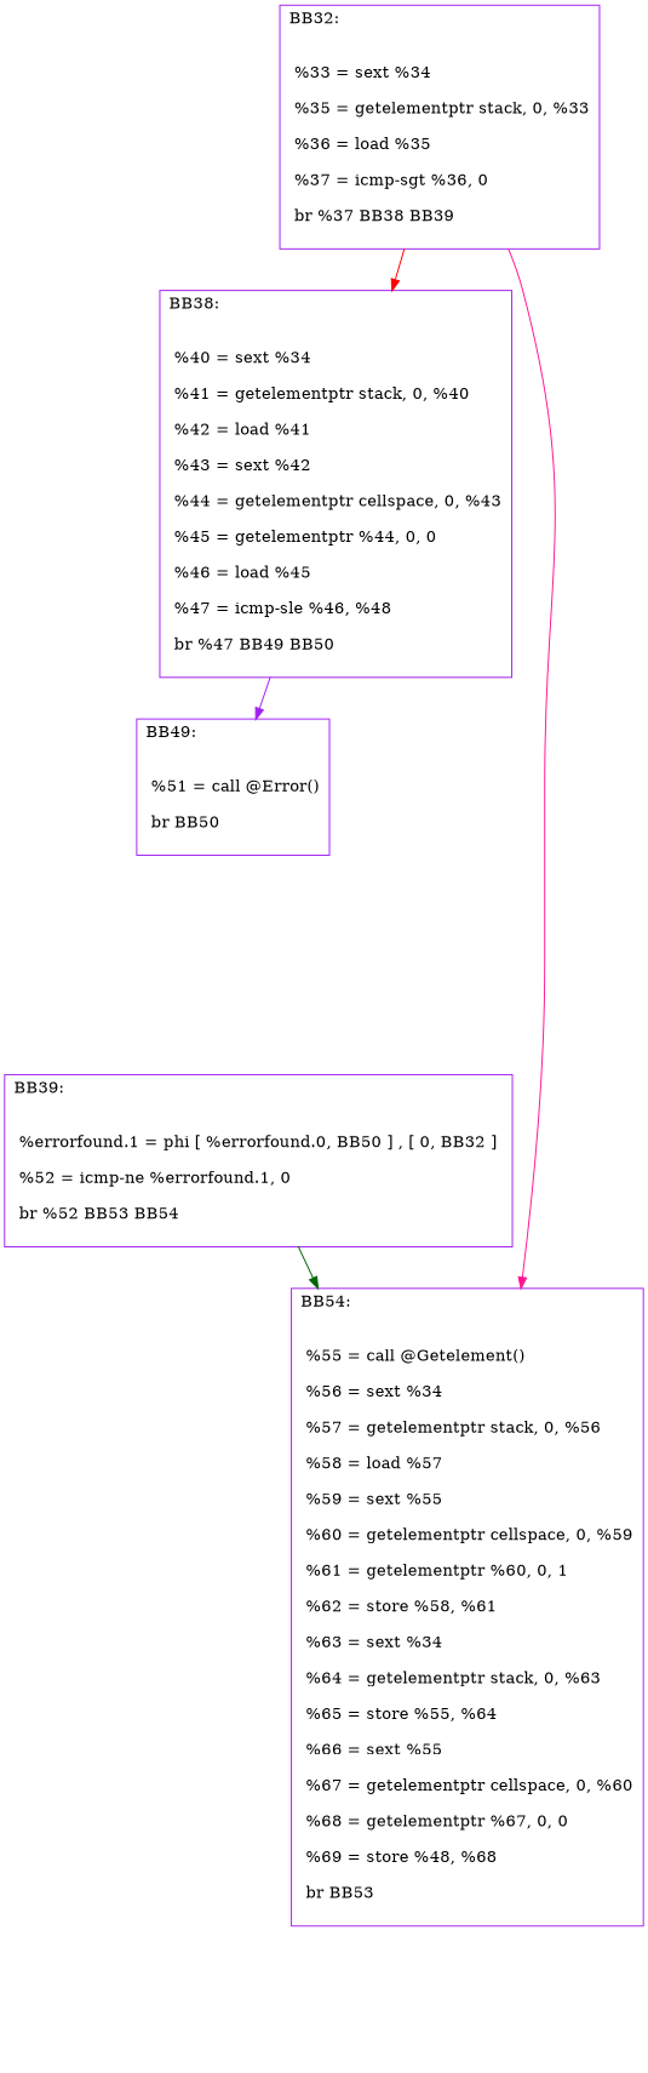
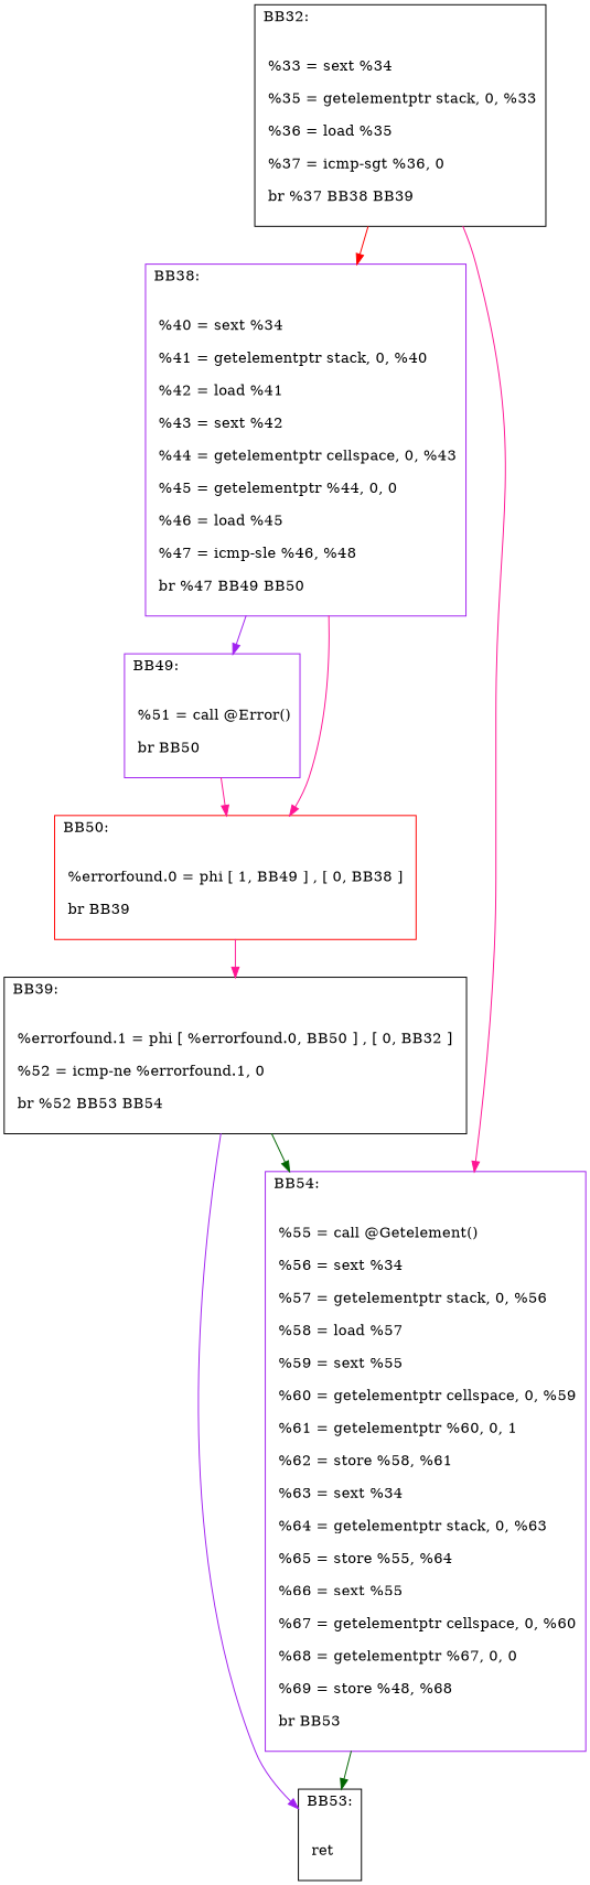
  digraph {
    node [color=purple shape=record]
    edge [color=deeppink]
-   n1 [label="{BB32:\l\l\n             %33 = sext %34\l\n             %35 = getelementptr stack, 0, %33\l\n             %36 = load %35\l\n             %37 = icmp-sgt %36, 0\l\n             br %37 BB38 BB39\l\n             }"]
+   n1 [color=black label="{BB32:\l\l\n             %33 = sext %34\l\n             %35 = getelementptr stack, 0, %33\l\n             %36 = load %35\l\n             %37 = icmp-sgt %36, 0\l\n             br %37 BB38 BB39\l\n             }"]
    n2 [label="{BB38:\l\l\n             %40 = sext %34\l\n             %41 = getelementptr stack, 0, %40\l\n             %42 = load %41\l\n             %43 = sext %42\l\n             %44 = getelementptr cellspace, 0, %43\l\n             %45 = getelementptr %44, 0, 0\l\n             %46 = load %45\l\n             %47 = icmp-sle %46, %48\l\n             br %47 BB49 BB50\l\n             }"]
    n3 [label="{BB54:\l\l\n             %55 = call @Getelement()\l\n             %56 = sext %34\l\n             %57 = getelementptr stack, 0, %56\l\n             %58 = load %57\l\n             %59 = sext %55\l\n             %60 = getelementptr cellspace, 0, %59\l\n             %61 = getelementptr %60, 0, 1\l\n             %62 = store %58, %61\l\n             %63 = sext %34\l\n             %64 = getelementptr stack, 0, %63\l\n             %65 = store %55, %64\l\n             %66 = sext %55\l\n             %67 = getelementptr cellspace, 0, %60\l\n             %68 = getelementptr %67, 0, 0\l\n             %69 = store %48, %68\l\n             br BB53\l\n             }"]
    n4 [label="{BB49:\l\l\n             %51 = call @Error()\l\n             br BB50\l\n             }"]
-   n6 [label="{BB39:\l\l\n             %errorfound.1 = phi [ %errorfound.0, BB50 ] , [ 0, BB32 ] \l\n             %52 = icmp-ne %errorfound.1, 0\l\n             br %52 BB53 BB54\l\n             }"]
+   n5 [color=red label="{BB50:\l\l\n             %errorfound.0 = phi [ 1, BB49 ] , [ 0, BB38 ] \l\n             br BB39\l\n             }"]
+   n6 [color=black label="{BB39:\l\l\n             %errorfound.1 = phi [ %errorfound.0, BB50 ] , [ 0, BB32 ] \l\n             %52 = icmp-ne %errorfound.1, 0\l\n             br %52 BB53 BB54\l\n             }"]
+   n7 [color=black label="{BB53:\l\l\n             ret\l\n             }"]
    n1 -> n2 [color=red]
    n1 -> n3
    n2 -> n4 [color=purple]
+   n2 -> n5
+   n3 -> n7 [color=darkgreen]
+   n4 -> n5
+   n5 -> n6
    n6 -> n3 [color=darkgreen]
+   n6 -> n7 [color=purple]
  }
